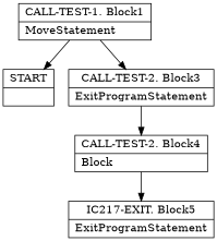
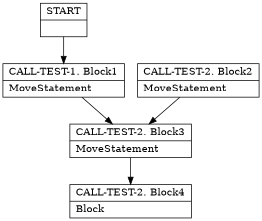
  digraph {
    node [shape=record]
    edge [arrowtail=empty]
    n1 [label="{START|}"]
    n2 [label="{CALL-TEST-1. Block1|MoveStatement\l}"]
-   n3 [label="{CALL-TEST-2. Block3|ExitProgramStatement\l}"]
+   n3 [label="{CALL-TEST-2. Block3|MoveStatement\l}"]
+   n4 [label="{CALL-TEST-2. Block2|MoveStatement\l}"]
    n5 [label="{CALL-TEST-2. Block4|Block\l}"]
-   n6 [label="{IC217-EXIT. Block5|ExitProgramStatement\l}"]
-   n2 -> n1
+   n1 -> n2
    n2 -> n3
    n3 -> n5
-   n5 -> n6
+   n4 -> n3
  }
